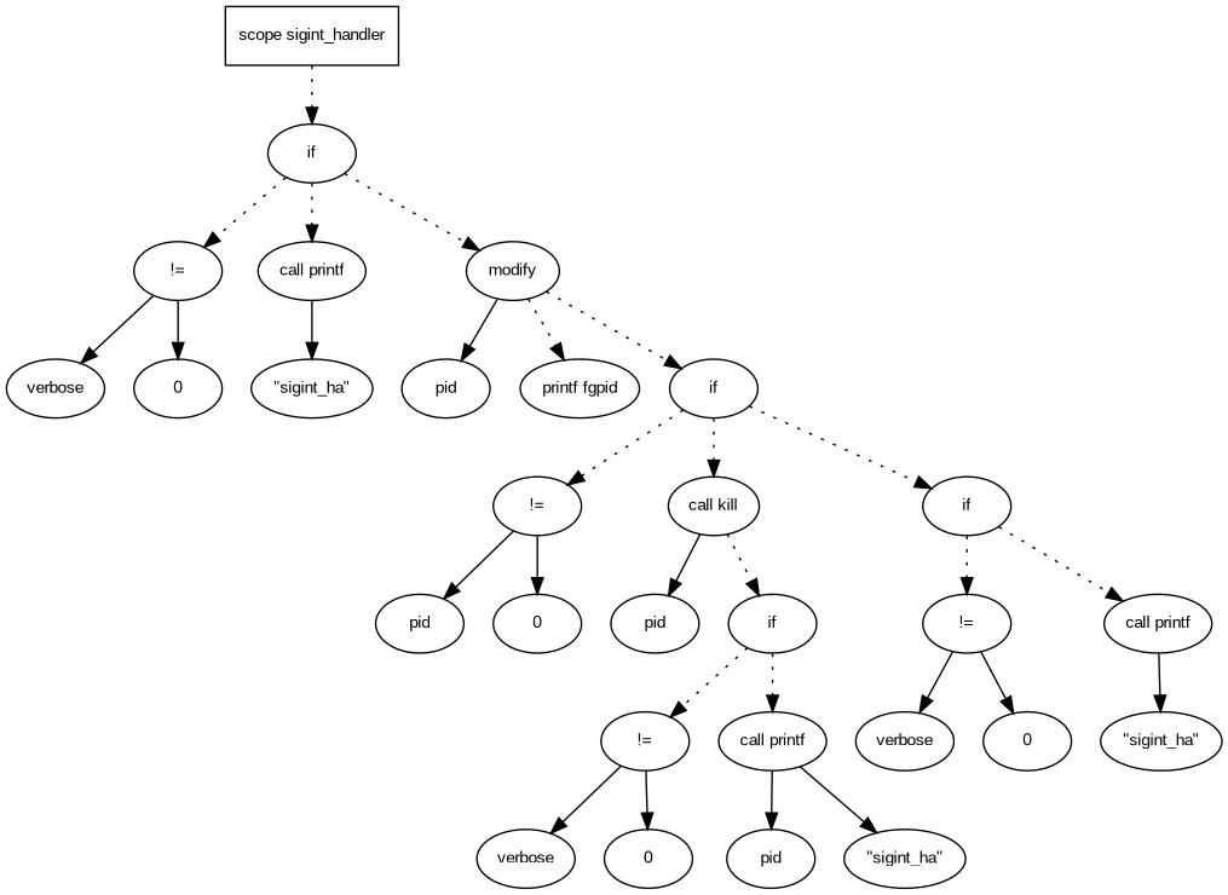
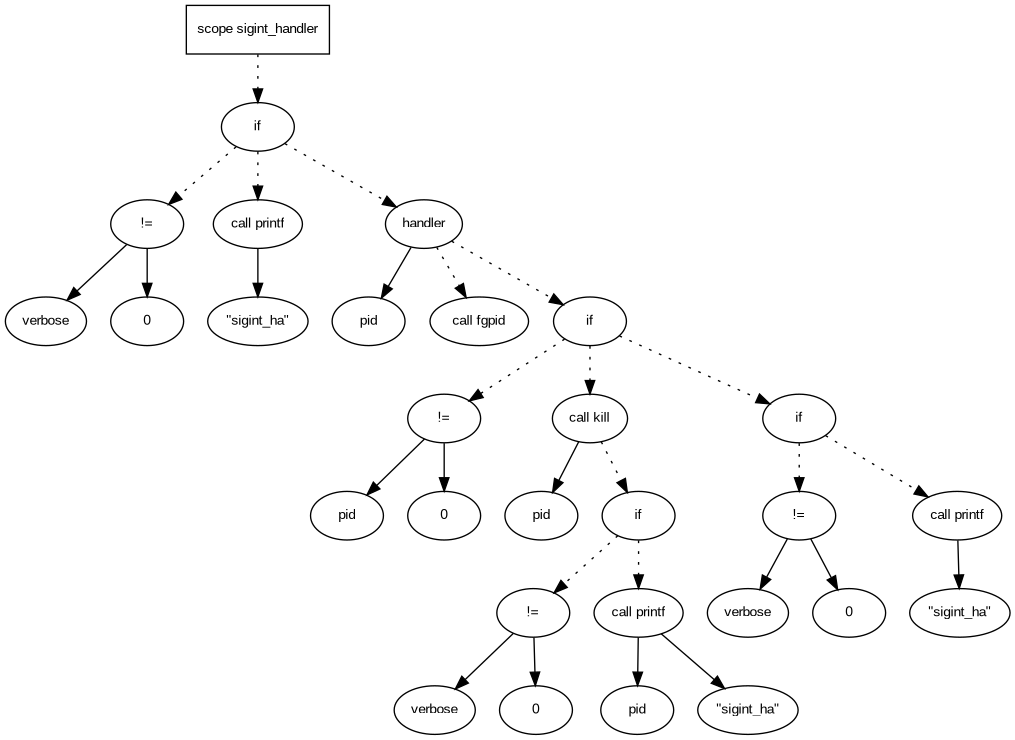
  digraph {
    fontname="Liberation Sans"
    fontsize=10
    node [fontname="Liberation Sans" fontsize=10 shape=ellipse]
    edge [fontname="Liberation Sans" fontsize=10]
    n1 [label="scope sigint_handler" shape=box]
    n2 [label=if]
    n3 [label="!="]
    n4 [label="call printf"]
-   n5 [label=modify]
+   n5 [label=handler]
    n6 [label=verbose]
    n7 [label=0]
    n8 [label="\"sigint_ha\""]
    n9 [label=pid]
-   n10 [label="printf fgpid"]
+   n10 [label="call fgpid"]
    n11 [label=if]
    n12 [label="!="]
    n13 [label="call kill"]
    n14 [label=if]
    n15 [label=pid]
    n16 [label=0]
    n17 [label=pid]
    n18 [label=if]
    n19 [label="!="]
    n20 [label="call printf"]
    n21 [label="!="]
    n22 [label="call printf"]
    n23 [label=verbose]
    n24 [label=0]
    n25 [label=pid]
    n26 [label="\"sigint_ha\""]
    n27 [label=verbose]
    n28 [label=0]
    n29 [label="\"sigint_ha\""]
    n1 -> n2 [style=dotted]
    n2 -> n3 [style=dotted]
    n2 -> n4 [style=dotted]
    n2 -> n5 [style=dotted]
    n3 -> n6
    n3 -> n7
    n4 -> n8
    n5 -> n9
    n5 -> n10 [style=dotted]
    n5 -> n11 [style=dotted]
    n11 -> n12 [style=dotted]
    n11 -> n13 [style=dotted]
    n11 -> n14 [style=dotted]
    n12 -> n15
    n12 -> n16
    n13 -> n17
    n13 -> n18 [style=dotted]
    n14 -> n19 [style=dotted]
    n14 -> n20 [style=dotted]
    n18 -> n21 [style=dotted]
    n18 -> n22 [style=dotted]
    n19 -> n27
    n19 -> n28
    n20 -> n29
    n21 -> n23
    n21 -> n24
    n22 -> n25
    n22 -> n26
  }
